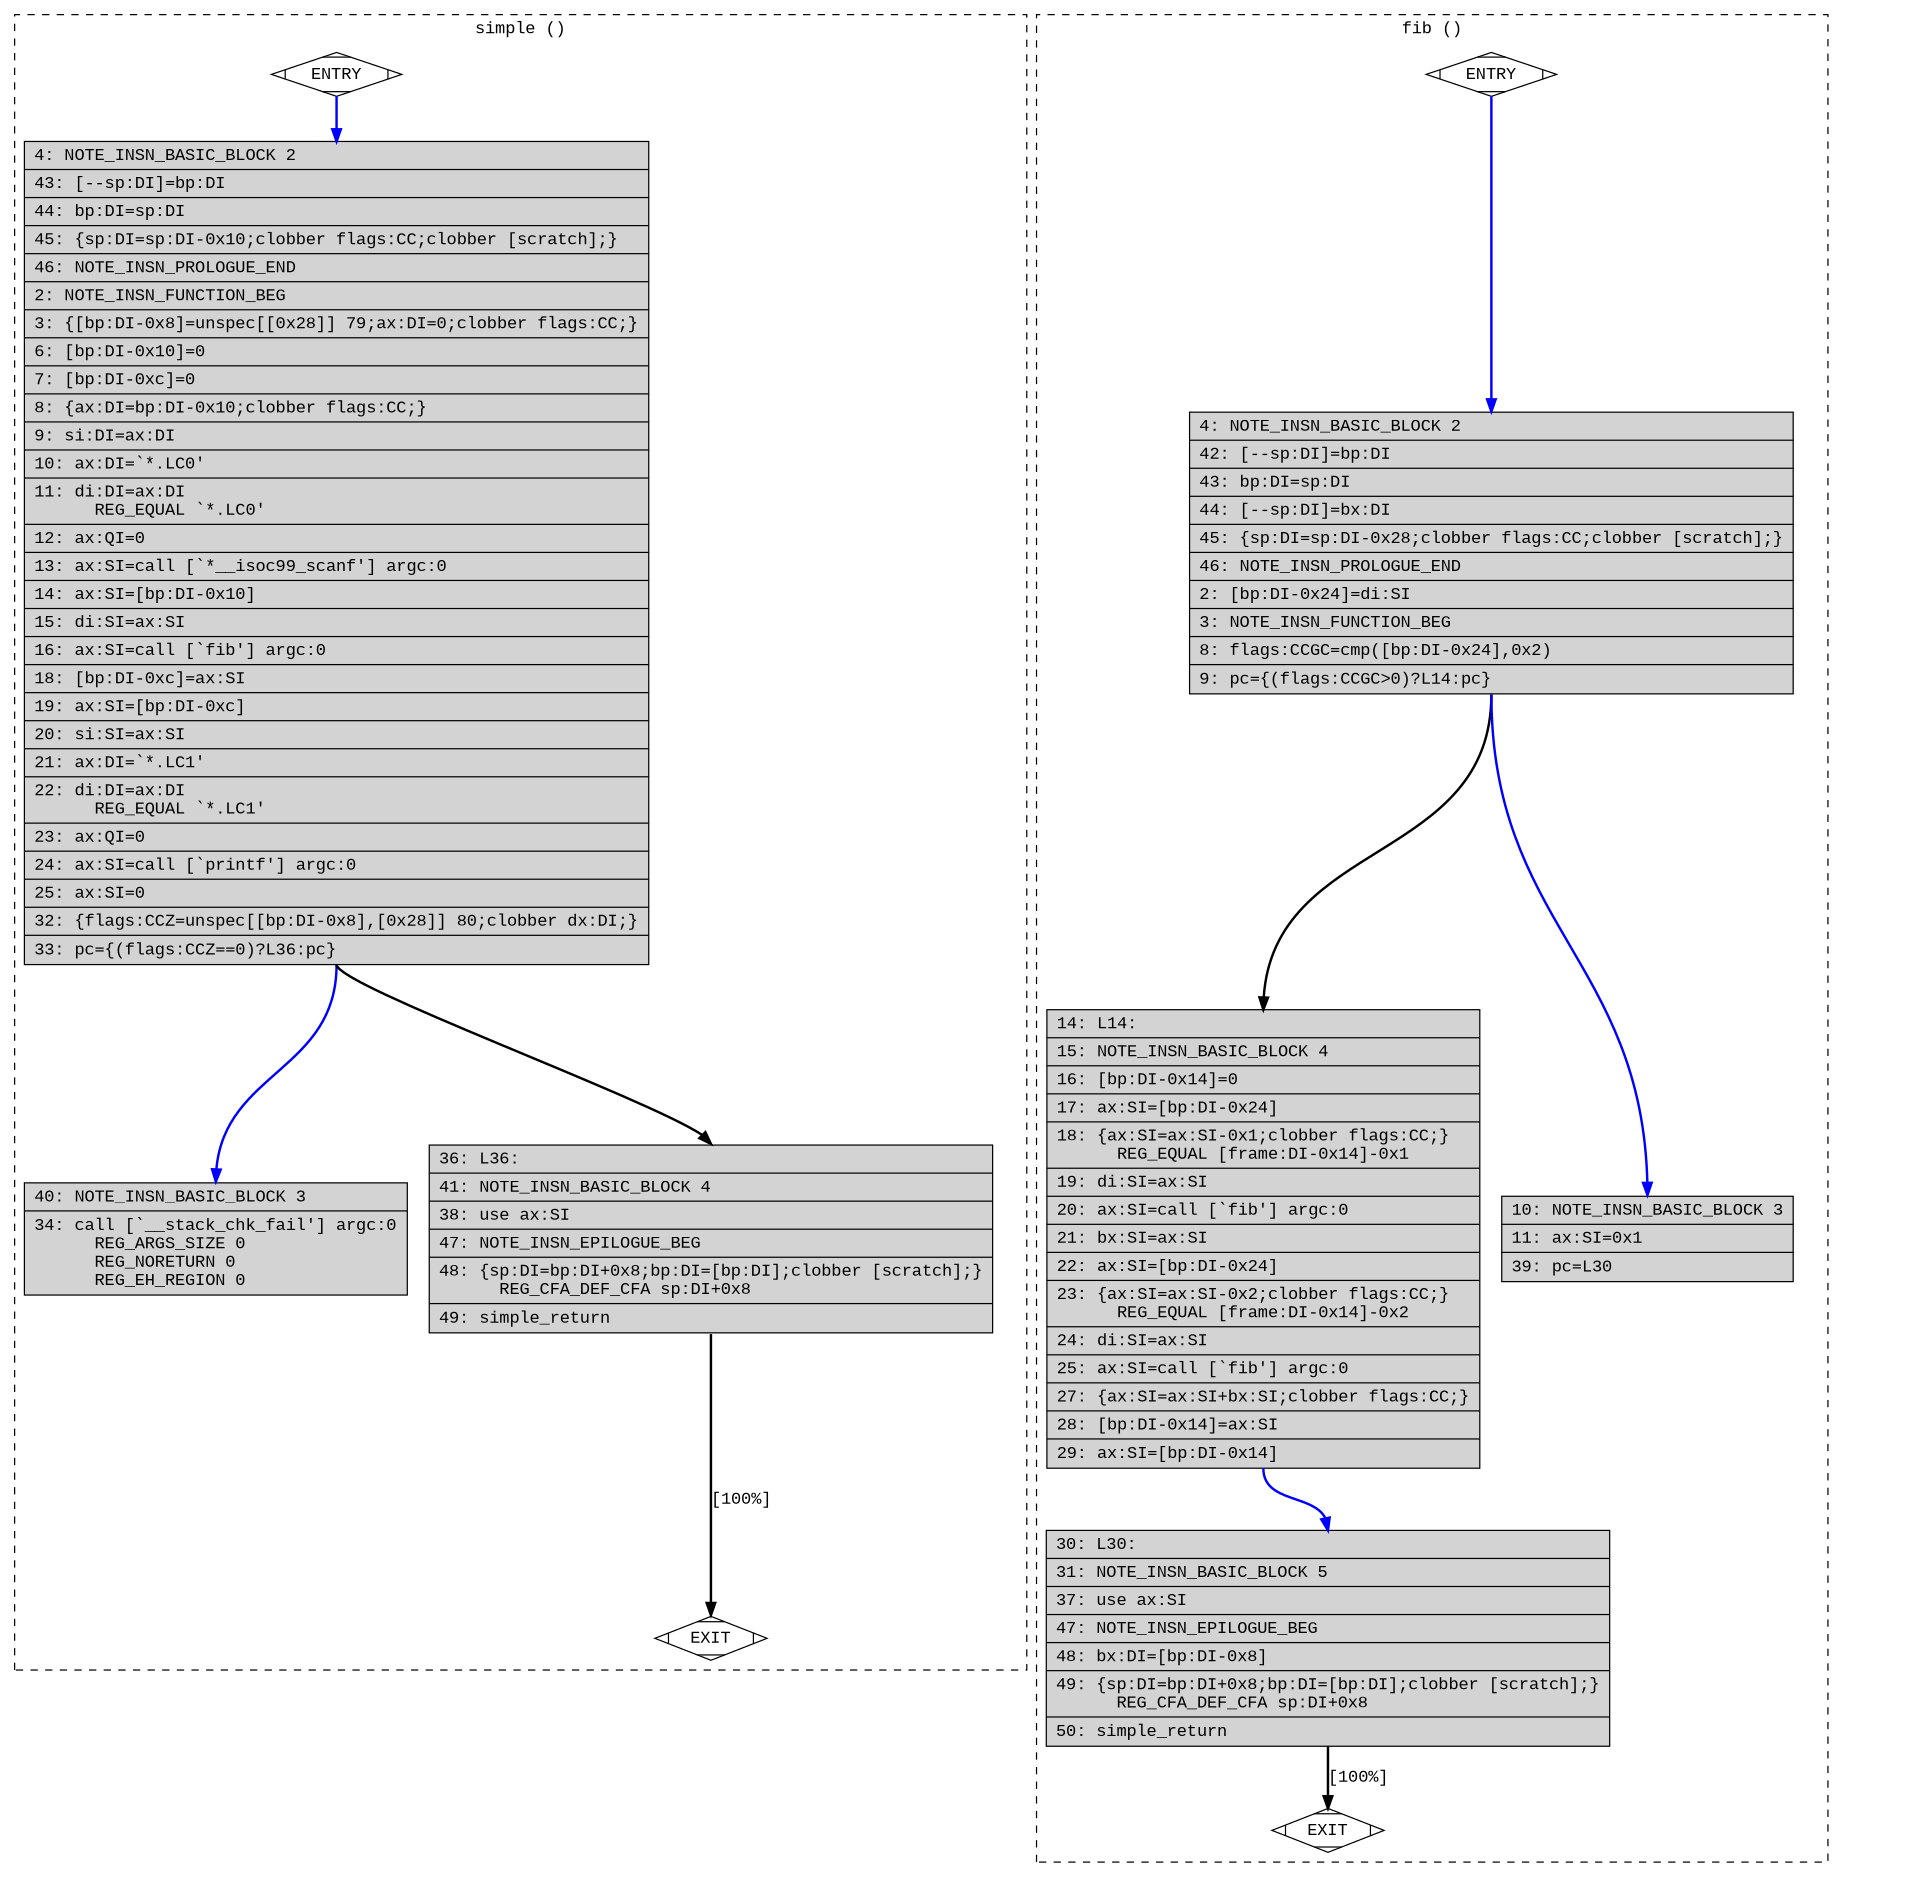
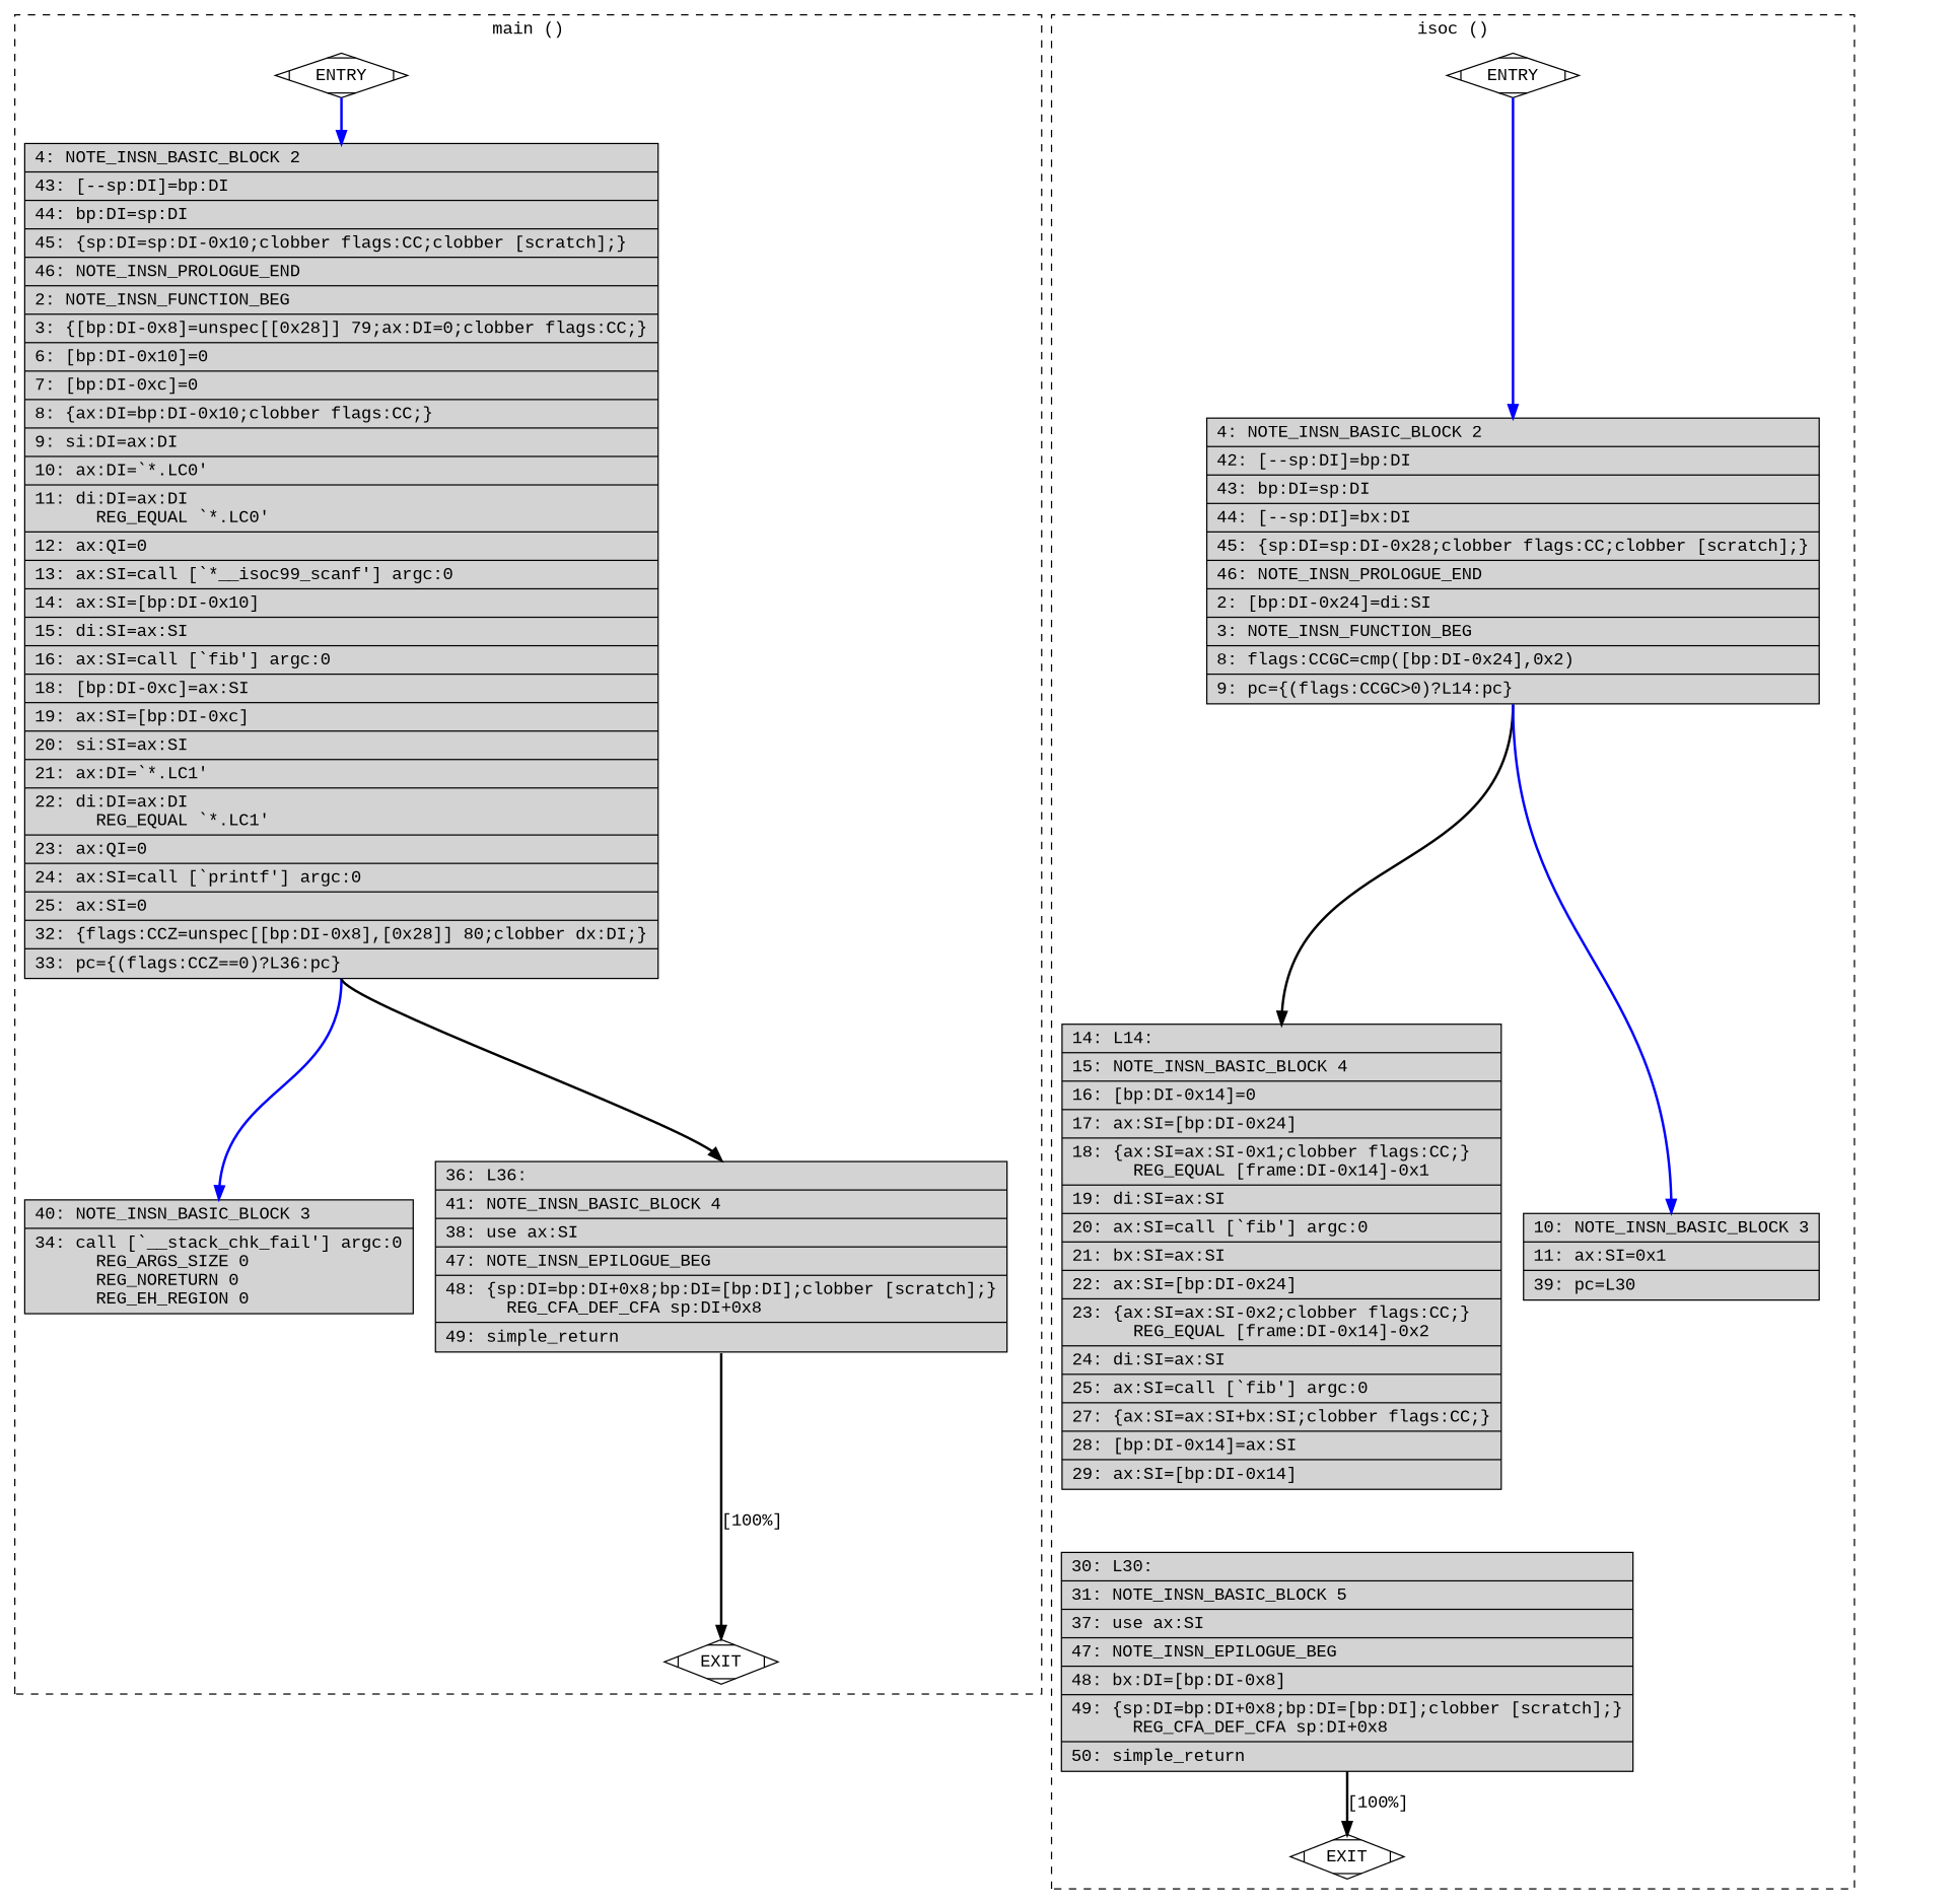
  digraph {
    fontname="Liberation Mono"
    node [fillcolor=lightgrey fontname="Liberation Mono" shape=record style=filled]
    edge [color=blue constraint=true fontname="Liberation Mono" headport=n style="solid,bold" tailport=s weight=100]
    n1 [fillcolor=white label=ENTRY shape=Mdiamond]
    n2 [label="{\ \ \ \ 4:\ NOTE_INSN_BASIC_BLOCK\ 2\l|\ \ \ 43:\ [--sp:DI]=bp:DI\l|\ \ \ 44:\ bp:DI=sp:DI\l|\ \ \ 45:\ \{sp:DI=sp:DI-0x10;clobber\ flags:CC;clobber\ [scratch];\}\l|\ \ \ 46:\ NOTE_INSN_PROLOGUE_END\l|\ \ \ \ 2:\ NOTE_INSN_FUNCTION_BEG\l|\ \ \ \ 3:\ \{[bp:DI-0x8]=unspec[[0x28]]\ 79;ax:DI=0;clobber\ flags:CC;\}\l|\ \ \ \ 6:\ [bp:DI-0x10]=0\l|\ \ \ \ 7:\ [bp:DI-0xc]=0\l|\ \ \ \ 8:\ \{ax:DI=bp:DI-0x10;clobber\ flags:CC;\}\l|\ \ \ \ 9:\ si:DI=ax:DI\l|\ \ \ 10:\ ax:DI=`*.LC0'\l|\ \ \ 11:\ di:DI=ax:DI\l\ \ \ \ \ \ REG_EQUAL\ `*.LC0'\l|\ \ \ 12:\ ax:QI=0\l|\ \ \ 13:\ ax:SI=call\ [`*__isoc99_scanf']\ argc:0\l|\ \ \ 14:\ ax:SI=[bp:DI-0x10]\l|\ \ \ 15:\ di:SI=ax:SI\l|\ \ \ 16:\ ax:SI=call\ [`fib']\ argc:0\l|\ \ \ 18:\ [bp:DI-0xc]=ax:SI\l|\ \ \ 19:\ ax:SI=[bp:DI-0xc]\l|\ \ \ 20:\ si:SI=ax:SI\l|\ \ \ 21:\ ax:DI=`*.LC1'\l|\ \ \ 22:\ di:DI=ax:DI\l\ \ \ \ \ \ REG_EQUAL\ `*.LC1'\l|\ \ \ 23:\ ax:QI=0\l|\ \ \ 24:\ ax:SI=call\ [`printf']\ argc:0\l|\ \ \ 25:\ ax:SI=0\l|\ \ \ 32:\ \{flags:CCZ=unspec[[bp:DI-0x8],[0x28]]\ 80;clobber\ dx:DI;\}\l|\ \ \ 33:\ pc=\{(flags:CCZ==0)?L36:pc\}\l}"]
    n3 [fillcolor=white label=EXIT shape=Mdiamond]
    n4 [label="{\ \ \ 40:\ NOTE_INSN_BASIC_BLOCK\ 3\l|\ \ \ 34:\ call\ [`__stack_chk_fail']\ argc:0\l\ \ \ \ \ \ REG_ARGS_SIZE\ 0\l\ \ \ \ \ \ REG_NORETURN\ 0\l\ \ \ \ \ \ REG_EH_REGION\ 0\l}"]
    n5 [label="{\ \ \ 36:\ L36:\l|\ \ \ 41:\ NOTE_INSN_BASIC_BLOCK\ 4\l|\ \ \ 38:\ use\ ax:SI\l|\ \ \ 47:\ NOTE_INSN_EPILOGUE_BEG\l|\ \ \ 48:\ \{sp:DI=bp:DI+0x8;bp:DI=[bp:DI];clobber\ [scratch];\}\l\ \ \ \ \ \ REG_CFA_DEF_CFA\ sp:DI+0x8\l|\ \ \ 49:\ simple_return\l}"]
    n6 [fillcolor=white label=ENTRY shape=Mdiamond]
    n7 [label="{\ \ \ \ 4:\ NOTE_INSN_BASIC_BLOCK\ 2\l|\ \ \ 42:\ [--sp:DI]=bp:DI\l|\ \ \ 43:\ bp:DI=sp:DI\l|\ \ \ 44:\ [--sp:DI]=bx:DI\l|\ \ \ 45:\ \{sp:DI=sp:DI-0x28;clobber\ flags:CC;clobber\ [scratch];\}\l|\ \ \ 46:\ NOTE_INSN_PROLOGUE_END\l|\ \ \ \ 2:\ [bp:DI-0x24]=di:SI\l|\ \ \ \ 3:\ NOTE_INSN_FUNCTION_BEG\l|\ \ \ \ 8:\ flags:CCGC=cmp([bp:DI-0x24],0x2)\l|\ \ \ \ 9:\ pc=\{(flags:CCGC\>0)?L14:pc\}\l}"]
    n8 [fillcolor=white label=EXIT shape=Mdiamond]
    n9 [label="{\ \ \ 14:\ L14:\l|\ \ \ 15:\ NOTE_INSN_BASIC_BLOCK\ 4\l|\ \ \ 16:\ [bp:DI-0x14]=0\l|\ \ \ 17:\ ax:SI=[bp:DI-0x24]\l|\ \ \ 18:\ \{ax:SI=ax:SI-0x1;clobber\ flags:CC;\}\l\ \ \ \ \ \ REG_EQUAL\ [frame:DI-0x14]-0x1\l|\ \ \ 19:\ di:SI=ax:SI\l|\ \ \ 20:\ ax:SI=call\ [`fib']\ argc:0\l|\ \ \ 21:\ bx:SI=ax:SI\l|\ \ \ 22:\ ax:SI=[bp:DI-0x24]\l|\ \ \ 23:\ \{ax:SI=ax:SI-0x2;clobber\ flags:CC;\}\l\ \ \ \ \ \ REG_EQUAL\ [frame:DI-0x14]-0x2\l|\ \ \ 24:\ di:SI=ax:SI\l|\ \ \ 25:\ ax:SI=call\ [`fib']\ argc:0\l|\ \ \ 27:\ \{ax:SI=ax:SI+bx:SI;clobber\ flags:CC;\}\l|\ \ \ 28:\ [bp:DI-0x14]=ax:SI\l|\ \ \ 29:\ ax:SI=[bp:DI-0x14]\l}"]
    n10 [label="{\ \ \ 10:\ NOTE_INSN_BASIC_BLOCK\ 3\l|\ \ \ 11:\ ax:SI=0x1\l|\ \ \ 39:\ pc=L30\l}"]
    n11 [label="{\ \ \ 30:\ L30:\l|\ \ \ 31:\ NOTE_INSN_BASIC_BLOCK\ 5\l|\ \ \ 37:\ use\ ax:SI\l|\ \ \ 47:\ NOTE_INSN_EPILOGUE_BEG\l|\ \ \ 48:\ bx:DI=[bp:DI-0x8]\l|\ \ \ 49:\ \{sp:DI=bp:DI+0x8;bp:DI=[bp:DI];clobber\ [scratch];\}\l\ \ \ \ \ \ REG_CFA_DEF_CFA\ sp:DI+0x8\l|\ \ \ 50:\ simple_return\l}"]
    subgraph cluster_1 {
      color=black
-     label="simple ()"
+     label="main ()"
      style=dashed
      n1
      n2
      n3
      n4
      n5
    }
    subgraph cluster_2 {
      color=black
-     label="fib ()"
+     label="isoc ()"
      style=dashed
      n6
      n7
      n8
      n9
      n10
      n11
    }
    n1 -> n2
    n1 -> n3 [style=invis color="" weight=""]
    n2 -> n4
    n2 -> n5 [color=black weight=10]
    n5 -> n3 [color=black label="[100%]" weight=10]
    n6 -> n7
    n6 -> n8 [style=invis color="" weight=""]
    n7 -> n9 [color=black weight=10]
    n7 -> n10
-   n9 -> n11
    n11 -> n8 [color=black label="[100%]" weight=10]
  }
